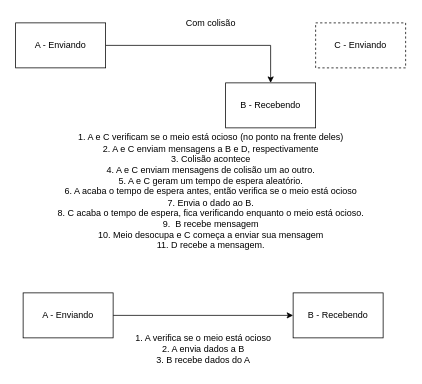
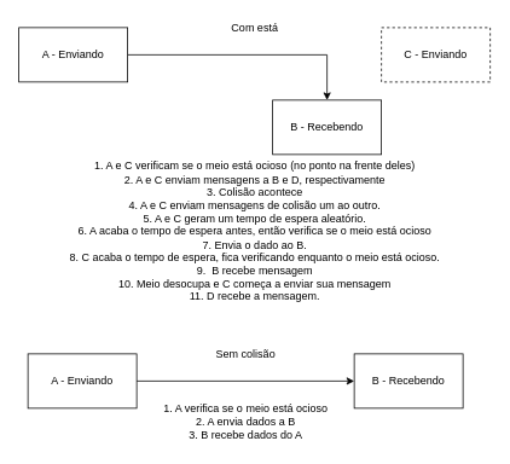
  <mxCell id="0" />
  <mxCell id="1" parent="0" />
+ <mxCell id="2" value="Sem colisão" style="text;html=1;align=center;verticalAlign=middle;resizable=0;points=[];autosize=1;" vertex="1" parent="1"><mxGeometry x="230" y="380" width="80" height="20" as="geometry" /></mxCell>
  <mxCell id="3" style="edgeStyle=orthogonalEdgeStyle;rounded=0;orthogonalLoop=1;jettySize=auto;html=1;" edge="1" parent="1" source="4" target="5"><mxGeometry relative="1" as="geometry" /></mxCell>
  <mxCell id="4" value="A - Enviando&lt;br&gt;" style="rounded=0;whiteSpace=wrap;html=1;" vertex="1" parent="1"><mxGeometry x="30" y="390" width="120" height="60" as="geometry" /></mxCell>
  <mxCell id="5" value="B - Recebendo" style="whiteSpace=wrap;html=1;" vertex="1" parent="1"><mxGeometry x="390" y="390" width="120" height="60" as="geometry" /></mxCell>
  <mxCell id="6" value="1. A verifica se o meio está ocioso&lt;br&gt;2. A envia dados a B&lt;br&gt;3. B recebe dados do A" style="text;html=1;align=center;verticalAlign=middle;resizable=0;points=[];autosize=1;" vertex="1" parent="1"><mxGeometry x="170" y="440" width="200" height="50" as="geometry" /></mxCell>
- <mxCell id="7" value="Com colisão" style="text;html=1;align=center;verticalAlign=middle;resizable=0;points=[];autosize=1;" vertex="1" parent="1"><mxGeometry x="240" y="20" width="80" height="20" as="geometry" /></mxCell>
+ <mxCell id="7" value="Com está" style="text;html=1;align=center;verticalAlign=middle;resizable=0;points=[];autosize=1;" vertex="1" parent="1"><mxGeometry x="240" y="20" width="80" height="20" as="geometry" /></mxCell>
  <mxCell id="8" style="edgeStyle=orthogonalEdgeStyle;rounded=0;orthogonalLoop=1;jettySize=auto;html=1;" edge="1" parent="1" source="9" target="10"><mxGeometry relative="1" as="geometry" /></mxCell>
  <mxCell id="9" value="A - Enviando&lt;br&gt;" style="rounded=0;whiteSpace=wrap;html=1;" vertex="1" parent="1"><mxGeometry x="20" y="30" width="120" height="60" as="geometry" /></mxCell>
  <mxCell id="10" value="B - Recebendo" style="whiteSpace=wrap;html=1;" vertex="1" parent="1"><mxGeometry x="300" y="110" width="120" height="60" as="geometry" /></mxCell>
  <mxCell id="11" value="C - Enviando" style="rounded=0;whiteSpace=wrap;html=1;dashed=1;" vertex="1" parent="1"><mxGeometry x="420" y="30" width="120" height="60" as="geometry" /></mxCell>
  <mxCell id="12" value="1. A e C verificam se o meio está ocioso (no ponto na frente deles)&lt;br&gt;2. A e C enviam mensagens a B e D, respectivamente&lt;br&gt;3. Colisão acontece&lt;br&gt;4. A e C enviam mensagens de colisão um ao outro.&lt;br&gt;5. A e C geram um tempo de espera aleatório.&lt;br&gt;6. A acaba o tempo de espera antes, então verifica se o meio está ocioso&lt;br&gt;7. Envia o dado ao B.&lt;br&gt;8. C acaba o tempo de espera, fica verificando enquanto o meio está ocioso.&lt;br&gt;9.&amp;nbsp; B recebe mensagem&lt;br&gt;10. Meio desocupa e C começa a enviar sua mensagem&lt;br&gt;11. D recebe a mensagem." style="text;html=1;align=center;verticalAlign=middle;resizable=0;points=[];autosize=1;" vertex="1" parent="1"><mxGeometry x="70" y="180" width="420" height="150" as="geometry" /></mxCell>
